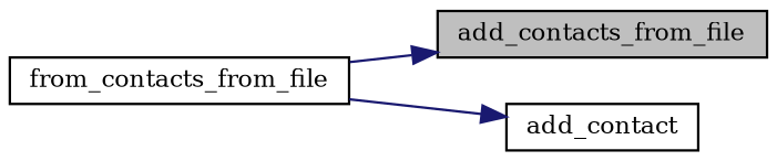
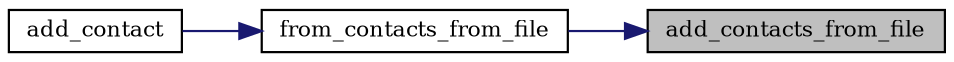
  digraph {
    fontname="DejaVu Serif"
    rankdir=RL
    node [color=black fillcolor=white fontname="DejaVu Serif" fontsize=10 shape=record style=filled]
    edge [color=midnightblue dir=back fontname="DejaVu Serif" fontsize=10 labelfontname=Helvetica labelfontsize=10 style=solid]
    n1 [fillcolor=grey75 fontcolor=black height=0.2 label=add_contacts_from_file width=0.4]
    n2 [height=0.2 label=from_contacts_from_file width=0.4]
    n3 [height=0.2 label=add_contact width=0.4]
    n1 -> n2
-   n3 -> n2
+   n2 -> n3
  }
